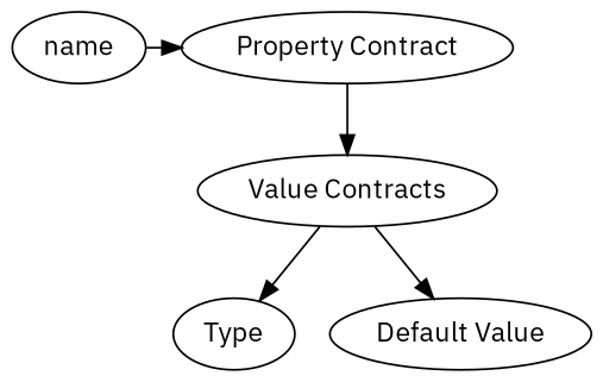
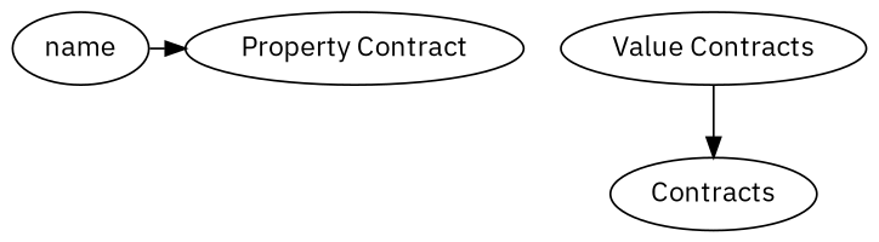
  digraph {
    fontname="IBM Plex Sans"
    node [fontname="IBM Plex Sans"]
    edge [fontname="IBM Plex Sans"]
    n1 [label="Property Contract"]
    name
    n3 [label="Value Contracts"]
-   Type
-   n5 [label="Default Value"]
+   Type [label=Contracts]
    subgraph sub_1 {
      rank=same
      n1
      name
    }
-   n1 -> n3
    name -> n1
    n3 -> Type
-   n3 -> n5
  }
